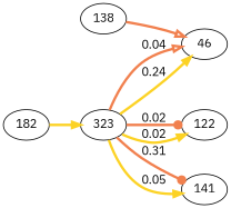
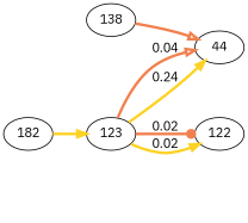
  digraph {
    fontname="IBM Plex Sans"
    rankdir=LR
    node [fontname="IBM Plex Sans"]
    edge [color="#f1804e" fontname="IBM Plex Sans" penwidth=3]
    138
-   46
-   123 [label=323]
+   46 [label=44]
+   123
    122
-   141
    182
    138 -> 46 [arrowhead=onormal]
    123 -> 46 [arrowhead=onormal label=0.04]
    123 -> 46 [color="#fcd224" label=0.24]
    123 -> 122 [arrowhead=dot label=0.02]
    123 -> 122 [color="#fcd224" label=0.02]
-   123 -> 141 [arrowhead=dot label=0.31]
-   123 -> 141 [color="#fcd224" label=0.05]
    182 -> 123 [color="#fcd224"]
  }
